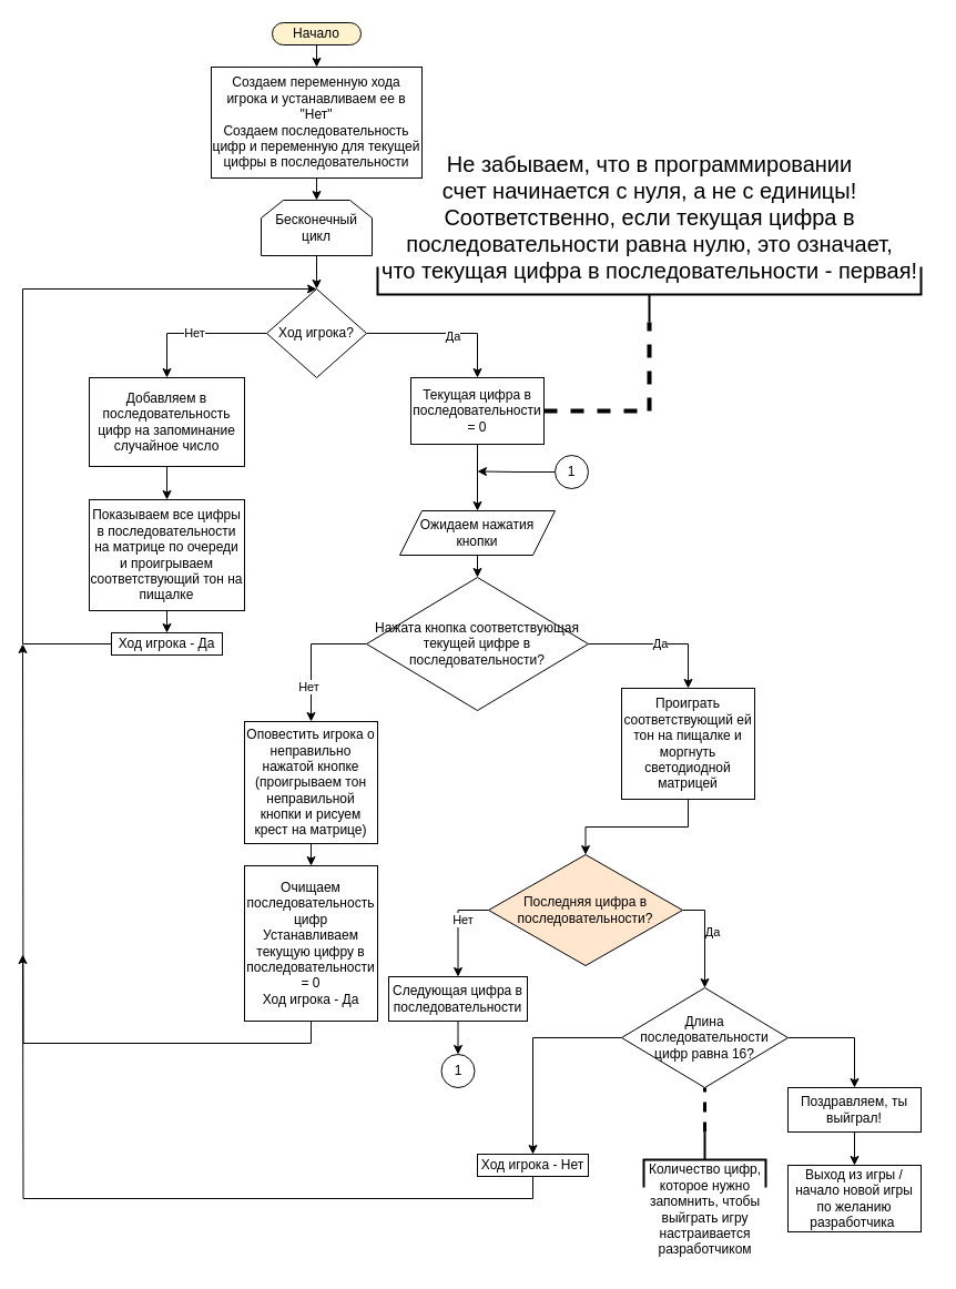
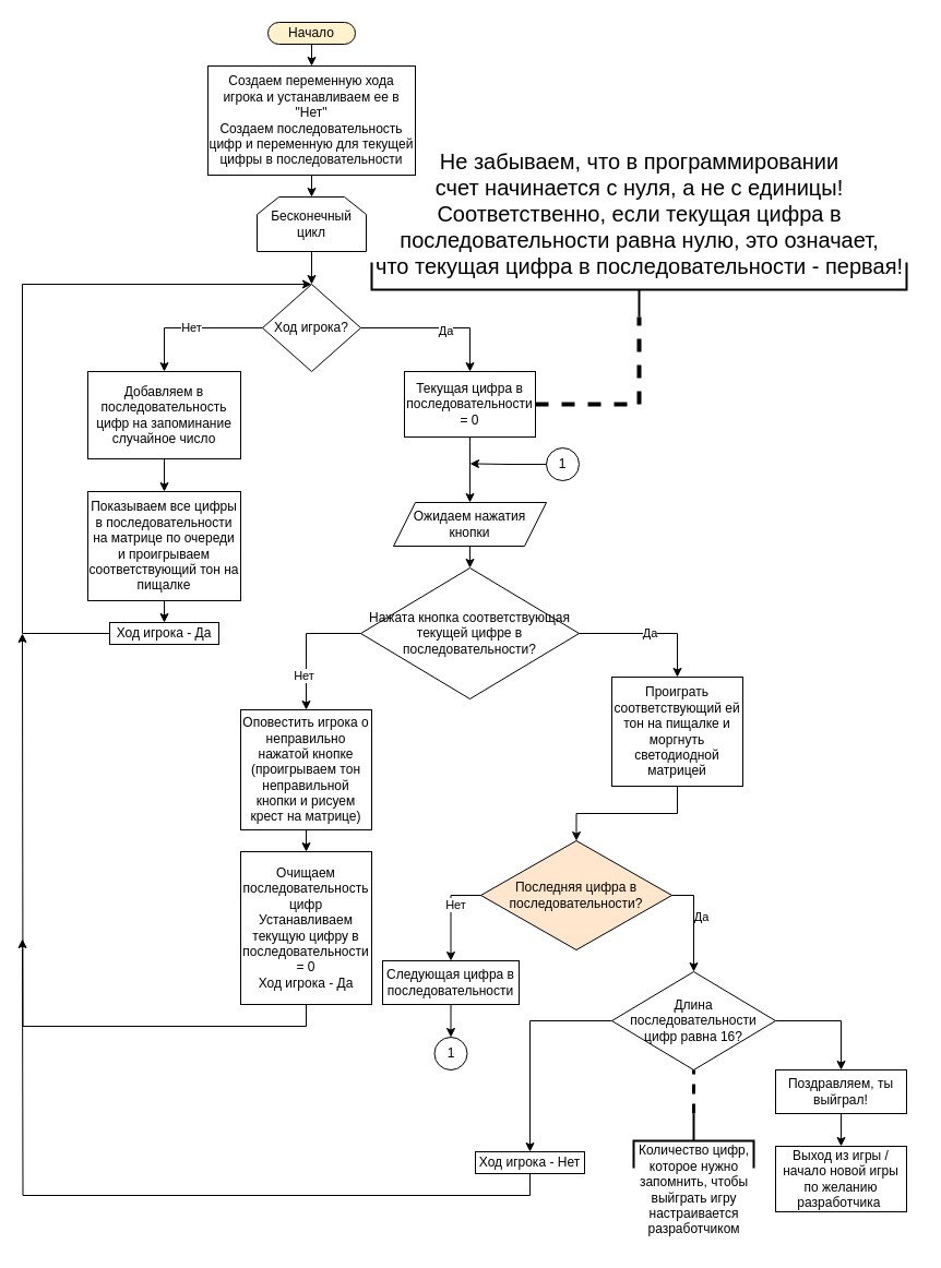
  <mxCell id="0" />
  <mxCell id="1" parent="0" />
  <mxCell id="2" style="edgeStyle=orthogonalEdgeStyle;rounded=0;orthogonalLoop=1;jettySize=auto;html=1;exitX=0.5;exitY=1;exitDx=0;exitDy=0;entryX=0.5;entryY=0;entryDx=0;entryDy=0;" edge="1" parent="1" source="3" target="5"><mxGeometry relative="1" as="geometry" /></mxCell>
  <mxCell id="3" value="Начало" style="rounded=1;whiteSpace=wrap;html=1;arcSize=50;fillColor=#fff2cc;" parent="1" vertex="1"><mxGeometry x="245" width="80" height="20" as="geometry" y="20" /></mxCell>
  <mxCell id="4" style="edgeStyle=orthogonalEdgeStyle;rounded=0;orthogonalLoop=1;jettySize=auto;html=1;exitX=0.5;exitY=1;exitDx=0;exitDy=0;entryX=0.5;entryY=0;entryDx=0;entryDy=0;" parent="1" source="5" target="7" edge="1"><mxGeometry relative="1" as="geometry" /></mxCell>
  <mxCell id="5" value="Создаем переменную хода игрока и устанавливаем ее в &quot;Нет&quot;&lt;br&gt;Создаем последовательность цифр и переменную для текущей цифры в последовательности" style="rounded=0;whiteSpace=wrap;html=1;" parent="1" vertex="1"><mxGeometry x="190" y="60" width="190" height="100" as="geometry" /></mxCell>
  <mxCell id="6" style="edgeStyle=orthogonalEdgeStyle;rounded=0;orthogonalLoop=1;jettySize=auto;html=1;exitX=0.5;exitY=1;exitDx=0;exitDy=0;entryX=0.5;entryY=0;entryDx=0;entryDy=0;" parent="1" source="7" target="11" edge="1"><mxGeometry relative="1" as="geometry" /></mxCell>
  <mxCell id="7" value="Бесконечный цикл" style="shape=loopLimit;whiteSpace=wrap;html=1;" parent="1" vertex="1"><mxGeometry x="235" y="180" width="100" height="50" as="geometry" /></mxCell>
  <mxCell id="8" value="Нет" style="edgeStyle=orthogonalEdgeStyle;rounded=0;orthogonalLoop=1;jettySize=auto;html=1;exitX=0;exitY=0.5;exitDx=0;exitDy=0;entryX=0.5;entryY=0;entryDx=0;entryDy=0;" parent="1" source="11" target="13" edge="1"><mxGeometry relative="1" as="geometry" /></mxCell>
  <mxCell id="9" style="edgeStyle=orthogonalEdgeStyle;rounded=0;orthogonalLoop=1;jettySize=auto;html=1;exitX=1;exitY=0.5;exitDx=0;exitDy=0;entryX=0.5;entryY=0;entryDx=0;entryDy=0;" parent="1" source="11" target="41" edge="1"><mxGeometry relative="1" as="geometry" /></mxCell>
  <mxCell id="10" value="Да" style="edgeLabel;html=1;align=center;verticalAlign=middle;resizable=0;points=[];" parent="9" vertex="1" connectable="0"><mxGeometry x="0.096" y="-2" relative="1" as="geometry"><mxPoint as="offset" /></mxGeometry></mxCell>
  <mxCell id="11" value="Ход игрока?" style="rhombus;whiteSpace=wrap;html=1;" parent="1" vertex="1"><mxGeometry x="240" y="260" width="90" height="80" as="geometry" /></mxCell>
  <mxCell id="12" style="edgeStyle=orthogonalEdgeStyle;rounded=0;orthogonalLoop=1;jettySize=auto;html=1;exitX=0.5;exitY=1;exitDx=0;exitDy=0;entryX=0.5;entryY=0;entryDx=0;entryDy=0;" parent="1" source="13" target="15" edge="1"><mxGeometry relative="1" as="geometry" /></mxCell>
  <mxCell id="13" value="Добавляем в последовательность цифр на запоминание случайное число" style="rounded=0;whiteSpace=wrap;html=1;" parent="1" vertex="1"><mxGeometry x="80" y="340" width="140" height="80" as="geometry" /></mxCell>
  <mxCell id="14" style="edgeStyle=orthogonalEdgeStyle;rounded=0;orthogonalLoop=1;jettySize=auto;html=1;exitX=0.5;exitY=1;exitDx=0;exitDy=0;entryX=0.5;entryY=0;entryDx=0;entryDy=0;" parent="1" source="15" target="32" edge="1"><mxGeometry relative="1" as="geometry" /></mxCell>
  <mxCell id="15" value="Показываем все цифры в последовательности на матрице по очереди и проигрываем соответствующий тон на пищалке" style="rounded=0;whiteSpace=wrap;html=1;" parent="1" vertex="1"><mxGeometry x="80" y="450" width="140" height="100" as="geometry" /></mxCell>
  <mxCell id="16" style="edgeStyle=orthogonalEdgeStyle;rounded=0;orthogonalLoop=1;jettySize=auto;html=1;exitX=0.5;exitY=1;exitDx=0;exitDy=0;entryX=0.5;entryY=0;entryDx=0;entryDy=0;" parent="1" source="17" target="21" edge="1"><mxGeometry relative="1" as="geometry" /></mxCell>
  <mxCell id="17" value="Ожидаем нажатия кнопки" style="shape=parallelogram;perimeter=parallelogramPerimeter;whiteSpace=wrap;html=1;fixedSize=1;" parent="1" vertex="1"><mxGeometry x="360" y="460" width="140" height="40" as="geometry" /></mxCell>
  <mxCell id="18" style="edgeStyle=orthogonalEdgeStyle;rounded=0;orthogonalLoop=1;jettySize=auto;html=1;exitX=0;exitY=0.5;exitDx=0;exitDy=0;entryX=0.5;entryY=0;entryDx=0;entryDy=0;" parent="1" source="21" target="25" edge="1"><mxGeometry relative="1" as="geometry" /></mxCell>
  <mxCell id="19" value="Нет" style="edgeLabel;html=1;align=center;verticalAlign=middle;resizable=0;points=[];" parent="18" vertex="1" connectable="0"><mxGeometry x="0.474" y="-3" relative="1" as="geometry"><mxPoint as="offset" /></mxGeometry></mxCell>
  <mxCell id="20" value="Да" style="edgeStyle=orthogonalEdgeStyle;rounded=0;orthogonalLoop=1;jettySize=auto;html=1;exitX=1;exitY=0.5;exitDx=0;exitDy=0;entryX=0.5;entryY=0;entryDx=0;entryDy=0;" parent="1" source="21" target="23" edge="1"><mxGeometry relative="1" as="geometry" /></mxCell>
  <mxCell id="21" value="Нажата кнопка соответствующая текущей цифре в последовательности?" style="rhombus;whiteSpace=wrap;html=1;" parent="1" vertex="1"><mxGeometry x="330" y="520" width="200" height="120" as="geometry" /></mxCell>
  <mxCell id="22" style="edgeStyle=orthogonalEdgeStyle;rounded=0;orthogonalLoop=1;jettySize=auto;html=1;exitX=0.5;exitY=1;exitDx=0;exitDy=0;entryX=0.5;entryY=0;entryDx=0;entryDy=0;" parent="1" source="23" target="30" edge="1"><mxGeometry relative="1" as="geometry" /></mxCell>
  <mxCell id="23" value="Проиграть соответствующий ей тон на пищалке и моргнуть светодиодной матрицей" style="rounded=0;whiteSpace=wrap;html=1;" parent="1" vertex="1"><mxGeometry x="560" y="620" width="120" height="100" as="geometry" /></mxCell>
  <mxCell id="24" style="edgeStyle=orthogonalEdgeStyle;rounded=0;orthogonalLoop=1;jettySize=auto;html=1;exitX=0.5;exitY=1;exitDx=0;exitDy=0;entryX=0.5;entryY=0;entryDx=0;entryDy=0;" parent="1" source="25" target="34" edge="1"><mxGeometry relative="1" as="geometry" /></mxCell>
  <mxCell id="25" value="Оповестить игрока о неправильно нажатой кнопке&lt;br&gt;(проигрываем тон неправильной кнопки и рисуем крест на матрице)" style="rounded=0;whiteSpace=wrap;html=1;" parent="1" vertex="1"><mxGeometry x="220" y="650" width="120" height="110" as="geometry" /></mxCell>
  <mxCell id="26" style="edgeStyle=orthogonalEdgeStyle;rounded=0;orthogonalLoop=1;jettySize=auto;html=1;exitX=0;exitY=0.5;exitDx=0;exitDy=0;entryX=0.5;entryY=0;entryDx=0;entryDy=0;" parent="1" source="30" target="43" edge="1"><mxGeometry relative="1" as="geometry" /></mxCell>
  <mxCell id="27" value="Нет" style="edgeLabel;html=1;align=center;verticalAlign=middle;resizable=0;points=[];" parent="26" vertex="1" connectable="0"><mxGeometry x="-0.173" y="4" relative="1" as="geometry"><mxPoint as="offset" /></mxGeometry></mxCell>
  <mxCell id="28" style="edgeStyle=orthogonalEdgeStyle;rounded=0;orthogonalLoop=1;jettySize=auto;html=1;exitX=1;exitY=0.5;exitDx=0;exitDy=0;entryX=0.5;entryY=0;entryDx=0;entryDy=0;" parent="1" source="30" target="37" edge="1"><mxGeometry relative="1" as="geometry" /></mxCell>
  <mxCell id="29" value="Да" style="edgeLabel;html=1;align=center;verticalAlign=middle;resizable=0;points=[];" parent="28" vertex="1" connectable="0"><mxGeometry x="-0.14" y="6" relative="1" as="geometry"><mxPoint as="offset" /></mxGeometry></mxCell>
  <mxCell id="30" value="Последняя цифра в последовательности?" style="rhombus;whiteSpace=wrap;html=1;fillColor=#ffe6cc;" parent="1" vertex="1"><mxGeometry x="440" y="770" width="175" height="100" as="geometry" /></mxCell>
  <mxCell id="31" style="edgeStyle=orthogonalEdgeStyle;rounded=0;orthogonalLoop=1;jettySize=auto;html=1;exitX=0;exitY=0.5;exitDx=0;exitDy=0;" parent="1" source="32" edge="1"><mxGeometry relative="1" as="geometry"><mxPoint x="285" y="260" as="targetPoint" /><Array as="points"><mxPoint x="20" y="580" /><mxPoint x="20" y="260" /></Array></mxGeometry></mxCell>
  <mxCell id="32" value="Ход игрока - Да" style="rounded=0;whiteSpace=wrap;html=1;" parent="1" vertex="1"><mxGeometry x="100" y="570" width="100" height="20" as="geometry" /></mxCell>
  <mxCell id="33" style="edgeStyle=orthogonalEdgeStyle;rounded=0;orthogonalLoop=1;jettySize=auto;html=1;exitX=0.5;exitY=1;exitDx=0;exitDy=0;" parent="1" source="34" edge="1"><mxGeometry relative="1" as="geometry"><mxPoint x="20" y="580" as="targetPoint" /></mxGeometry></mxCell>
  <mxCell id="34" value="Очищаем последовательность цифр&lt;br&gt;Устанавливаем текущую цифру в последовательности = 0&lt;br&gt;Ход игрока - Да" style="rounded=0;whiteSpace=wrap;html=1;" parent="1" vertex="1"><mxGeometry x="220" y="780" width="120" height="140" as="geometry" /></mxCell>
  <mxCell id="35" style="edgeStyle=orthogonalEdgeStyle;rounded=0;orthogonalLoop=1;jettySize=auto;html=1;exitX=1;exitY=0.5;exitDx=0;exitDy=0;entryX=0.5;entryY=0;entryDx=0;entryDy=0;" parent="1" source="37" target="46" edge="1"><mxGeometry relative="1" as="geometry" /></mxCell>
  <mxCell id="36" style="edgeStyle=orthogonalEdgeStyle;rounded=0;orthogonalLoop=1;jettySize=auto;html=1;exitX=0;exitY=0.5;exitDx=0;exitDy=0;entryX=0.5;entryY=0;entryDx=0;entryDy=0;" parent="1" source="37" target="52" edge="1"><mxGeometry relative="1" as="geometry" /></mxCell>
  <mxCell id="37" value="Длина последовательности цифр равна 16?" style="rhombus;whiteSpace=wrap;html=1;" parent="1" vertex="1"><mxGeometry x="560" y="890" width="150" height="90" as="geometry" /></mxCell>
  <mxCell id="38" style="edgeStyle=orthogonalEdgeStyle;rounded=0;orthogonalLoop=1;jettySize=auto;html=1;exitX=0;exitY=0.5;exitDx=0;exitDy=0;" parent="1" source="39" edge="1"><mxGeometry relative="1" as="geometry"><mxPoint x="430" y="424.429" as="targetPoint" /></mxGeometry></mxCell>
  <mxCell id="39" value="1" style="ellipse;whiteSpace=wrap;html=1;aspect=fixed;" parent="1" vertex="1"><mxGeometry x="500" y="410" width="30" height="30" as="geometry" /></mxCell>
  <mxCell id="40" style="edgeStyle=orthogonalEdgeStyle;rounded=0;orthogonalLoop=1;jettySize=auto;html=1;exitX=0.5;exitY=1;exitDx=0;exitDy=0;entryX=0.5;entryY=0;entryDx=0;entryDy=0;" parent="1" source="41" target="17" edge="1"><mxGeometry relative="1" as="geometry" /></mxCell>
  <mxCell id="41" value="Текущая цифра в последовательности = 0" style="rounded=0;whiteSpace=wrap;html=1;" parent="1" vertex="1"><mxGeometry x="370" y="340" width="120" height="60" as="geometry" /></mxCell>
  <mxCell id="42" style="edgeStyle=orthogonalEdgeStyle;rounded=0;orthogonalLoop=1;jettySize=auto;html=1;exitX=0.5;exitY=1;exitDx=0;exitDy=0;entryX=0.5;entryY=0;entryDx=0;entryDy=0;" parent="1" source="43" target="44" edge="1"><mxGeometry relative="1" as="geometry" /></mxCell>
  <mxCell id="43" value="Следующая цифра в последовательности" style="rounded=0;whiteSpace=wrap;html=1;" parent="1" vertex="1"><mxGeometry x="350" y="880" width="125" height="40" as="geometry" /></mxCell>
  <mxCell id="44" value="1" style="ellipse;whiteSpace=wrap;html=1;aspect=fixed;" parent="1" vertex="1"><mxGeometry x="397.5" y="950" width="30" height="30" as="geometry" /></mxCell>
  <mxCell id="45" style="edgeStyle=orthogonalEdgeStyle;rounded=0;orthogonalLoop=1;jettySize=auto;html=1;exitX=0.5;exitY=1;exitDx=0;exitDy=0;entryX=0.5;entryY=0;entryDx=0;entryDy=0;" parent="1" source="46" target="47" edge="1"><mxGeometry relative="1" as="geometry" /></mxCell>
  <mxCell id="46" value="Поздравляем, ты выйграл!" style="rounded=0;whiteSpace=wrap;html=1;" parent="1" vertex="1"><mxGeometry x="710" y="980" width="120" height="40" as="geometry" /></mxCell>
  <mxCell id="47" value="Выход из игры / начало новой игры по желанию разработчика&amp;nbsp;" style="rounded=0;whiteSpace=wrap;html=1;" parent="1" vertex="1"><mxGeometry x="710" y="1050" width="120" height="60" as="geometry" /></mxCell>
  <mxCell id="48" value="" style="strokeWidth=2;html=1;shape=mxgraph.flowchart.annotation_2;align=left;labelPosition=right;pointerEvents=1;rotation=90;" parent="1" vertex="1"><mxGeometry x="610" y="990" width="50" height="110" as="geometry" /></mxCell>
  <mxCell id="49" value="Количество цифр,&lt;br&gt;которое нужно&lt;br&gt;запомнить, чтобы&lt;br&gt;выйграть игру&lt;br&gt;настраивается&lt;br&gt;разработчиком" style="text;html=1;align=center;verticalAlign=middle;resizable=0;points=[];autosize=1;strokeColor=none;fillColor=none;" parent="1" vertex="1"><mxGeometry x="575" y="1040" width="120" height="100" as="geometry" /></mxCell>
  <mxCell id="50" value="" style="endArrow=none;dashed=1;html=1;rounded=0;entryX=0.5;entryY=1;entryDx=0;entryDy=0;exitX=0;exitY=0.5;exitDx=0;exitDy=0;exitPerimeter=0;strokeWidth=3;" parent="1" source="48" target="37" edge="1"><mxGeometry width="50" height="50" relative="1" as="geometry"><mxPoint x="540" y="1040" as="sourcePoint" /><mxPoint x="590" y="990" as="targetPoint" /></mxGeometry></mxCell>
  <mxCell id="51" style="edgeStyle=orthogonalEdgeStyle;rounded=0;orthogonalLoop=1;jettySize=auto;html=1;exitX=0.5;exitY=1;exitDx=0;exitDy=0;" parent="1" source="52" edge="1"><mxGeometry relative="1" as="geometry"><mxPoint x="20" y="860" as="targetPoint" /></mxGeometry></mxCell>
- <mxCell id="52" value="Ход игрока - Нет" style="rounded=0;whiteSpace=wrap;html=1;" parent="1" vertex="1"><mxGeometry x="430" y="1040" width="100" height="20" as="geometry" /></mxCell>
+ <mxCell id="52" value="Ход игрока - Нет" style="rounded=0;whiteSpace=wrap;html=1;" parent="1" vertex="1"><mxGeometry x="435" y="1055" width="100" height="20" as="geometry" /></mxCell>
  <mxCell id="53" value="&lt;font style=&quot;font-size: 20px;&quot;&gt;Не забываем, что в программировании&lt;br&gt;счет начинается с нуля, а не с единицы!&lt;br&gt;Соответственно, если текущая цифра в&lt;br&gt;последовательности&amp;nbsp;равна нулю, это означает,&lt;br&gt;что текущая цифра в последовательности - первая!&lt;/font&gt;" style="text;html=1;align=center;verticalAlign=middle;resizable=0;points=[];autosize=1;strokeColor=none;fillColor=none;" parent="1" vertex="1"><mxGeometry x="330" y="130" width="510" height="130" as="geometry" /></mxCell>
  <mxCell id="54" value="&lt;br&gt;" style="strokeWidth=2;html=1;shape=mxgraph.flowchart.annotation_2;align=left;labelPosition=right;pointerEvents=1;rotation=-90;" vertex="1" parent="1"><mxGeometry x="560" width="50" height="490" as="geometry" y="20" /></mxCell>
  <mxCell id="55" value="" style="endArrow=none;dashed=1;html=1;rounded=0;entryX=0;entryY=0.5;entryDx=0;entryDy=0;entryPerimeter=0;strokeWidth=4;" edge="1" parent="1" target="54"><mxGeometry width="50" height="50" relative="1" as="geometry"><mxPoint x="585" y="370" as="sourcePoint" /><mxPoint x="470" y="290" as="targetPoint" /></mxGeometry></mxCell>
  <mxCell id="56" value="" style="endArrow=none;dashed=1;html=1;rounded=0;exitX=1;exitY=0.5;exitDx=0;exitDy=0;strokeWidth=4;" edge="1" parent="1" source="41"><mxGeometry width="50" height="50" relative="1" as="geometry"><mxPoint x="420" y="340" as="sourcePoint" /><mxPoint x="580" y="370" as="targetPoint" /></mxGeometry></mxCell>
